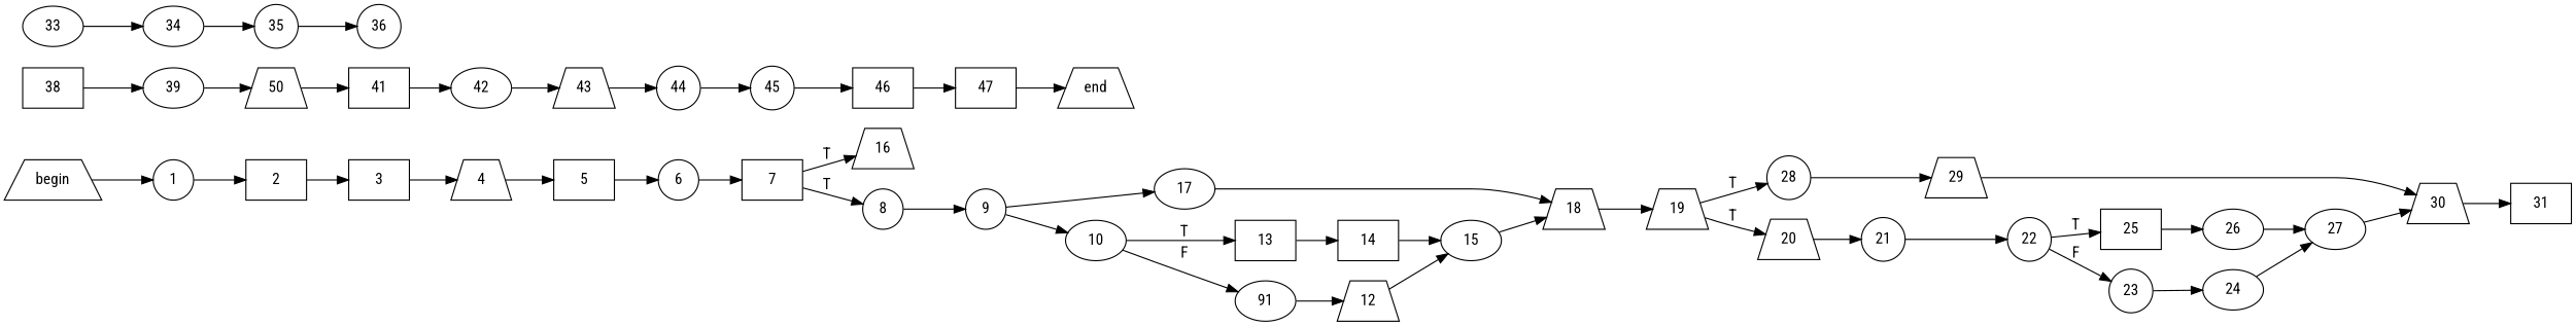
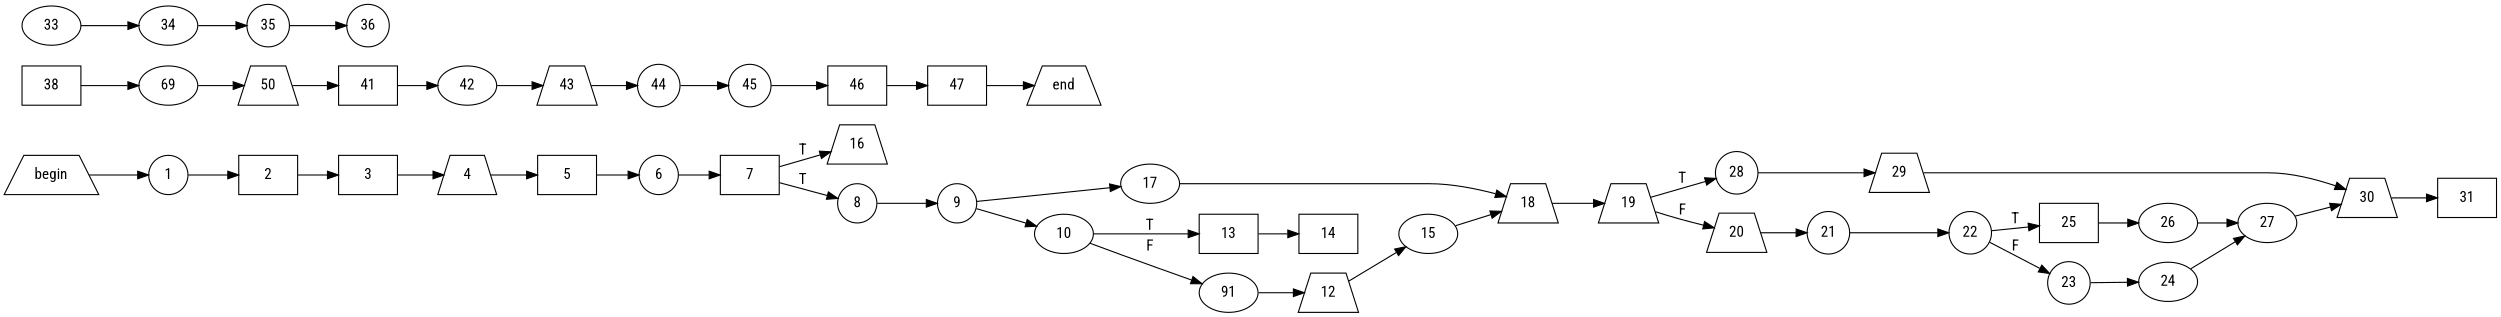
  digraph {
    fontname="Roboto Condensed"
    rankdir=LR
    node [fontname="Roboto Condensed" shape=trapezium]
    edge [fontname="Roboto Condensed"]
    begin
    1 [shape=circle]
    2 [shape=box]
    end
    3 [shape=box]
    4
    5 [shape=box]
    6 [shape=circle]
    7 [shape=box]
    16
    8 [shape=circle]
    9 [shape=circle]
    17 [shape=ellipse]
    18
    10 [shape=ellipse]
    13 [shape=box]
    n17 [label=91 shape=ellipse]
    14 [shape=box]
    12
    15 [shape=ellipse]
    19
    28 [shape=circle]
    20
    29
    21 [shape=circle]
    30
    22 [shape=circle]
    25 [shape=box]
    23 [shape=circle]
    26 [shape=ellipse]
    24 [shape=ellipse]
    27 [shape=ellipse]
    31 [shape=box]
    33 [shape=ellipse]
    34 [shape=ellipse]
    35 [shape=circle]
    36 [shape=circle]
-   39 [shape=ellipse]
+   39 [shape=ellipse label=69]
    38 [shape=box]
    n40 [label=50]
    41 [shape=box]
    42 [shape=ellipse]
    43
    44 [shape=circle]
    45 [shape=circle]
    46 [shape=box]
    47 [shape=box]
    begin -> 1
    1 -> 2
    2 -> 3
    3 -> 4
    4 -> 5
    5 -> 6
    6 -> 7
    7 -> 16 [label=T]
    7 -> 8 [label=T]
    8 -> 9
    9 -> 17
    9 -> 10
    17 -> 18
    18 -> 19
    10 -> 13 [label=T]
    10 -> n17 [label=F]
    13 -> 14
    n17 -> 12
-   14 -> 15
    12 -> 15
    15 -> 18
    19 -> 28 [label=T]
-   19 -> 20 [label=T]
+   19 -> 20 [label=F]
    28 -> 29
    20 -> 21
    29 -> 30
    21 -> 22
    30 -> 31
    22 -> 25 [label=T]
    22 -> 23 [label=F]
    25 -> 26
    23 -> 24
    26 -> 27
    24 -> 27
    27 -> 30
    33 -> 34
    34 -> 35
    35 -> 36
    39 -> n40
    38 -> 39
    n40 -> 41
    41 -> 42
    42 -> 43
    43 -> 44
    44 -> 45
    45 -> 46
    46 -> 47
    47 -> end
  }
